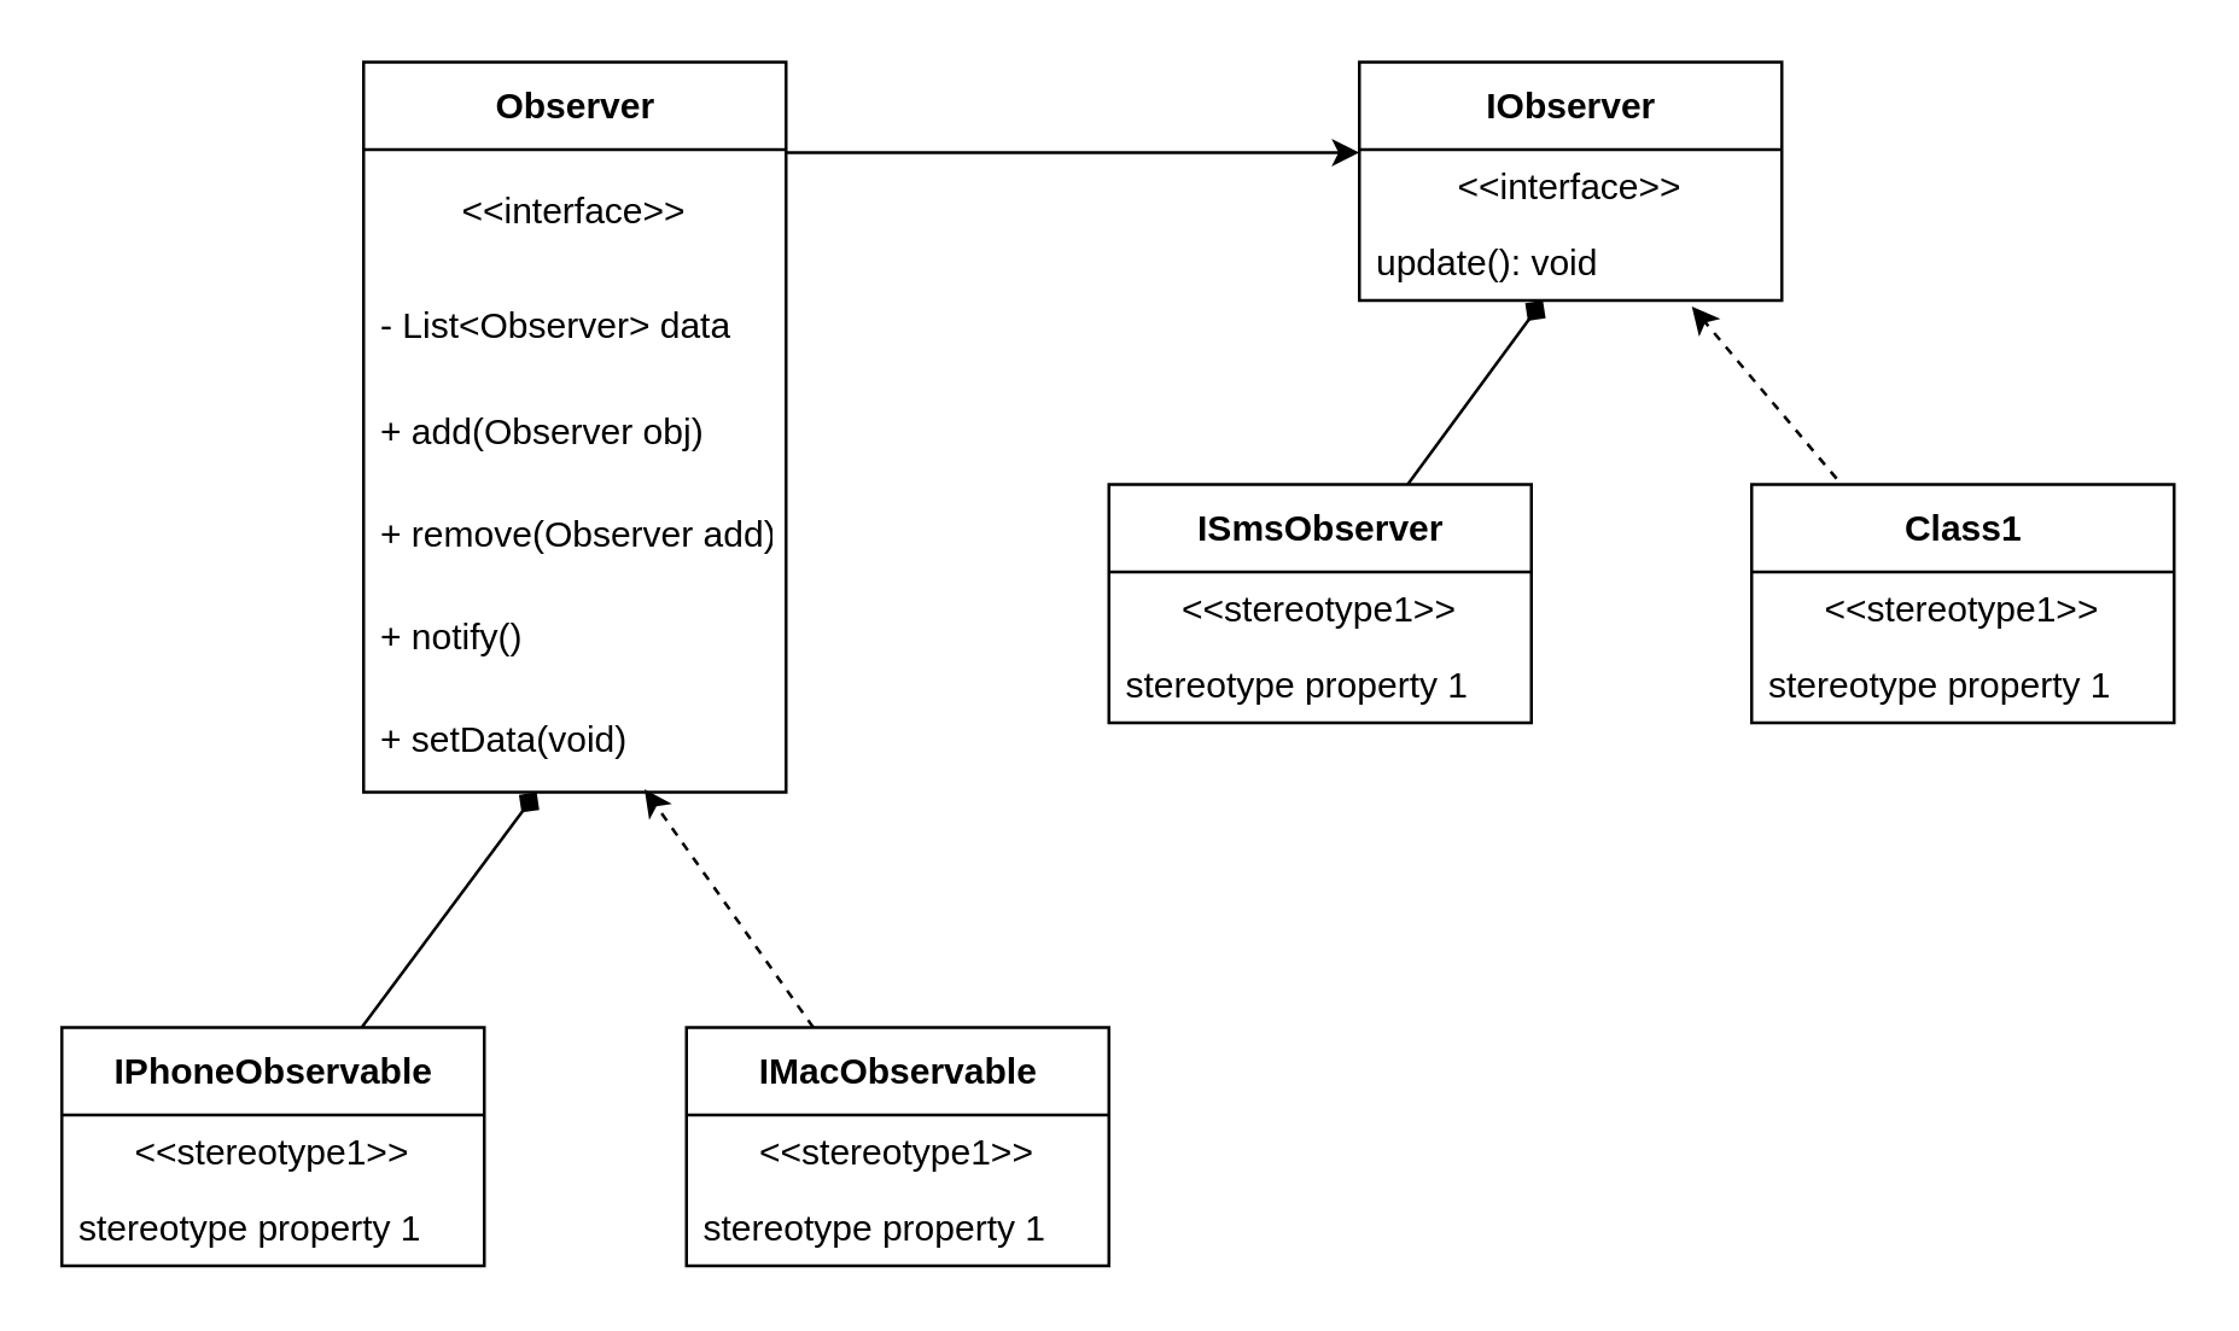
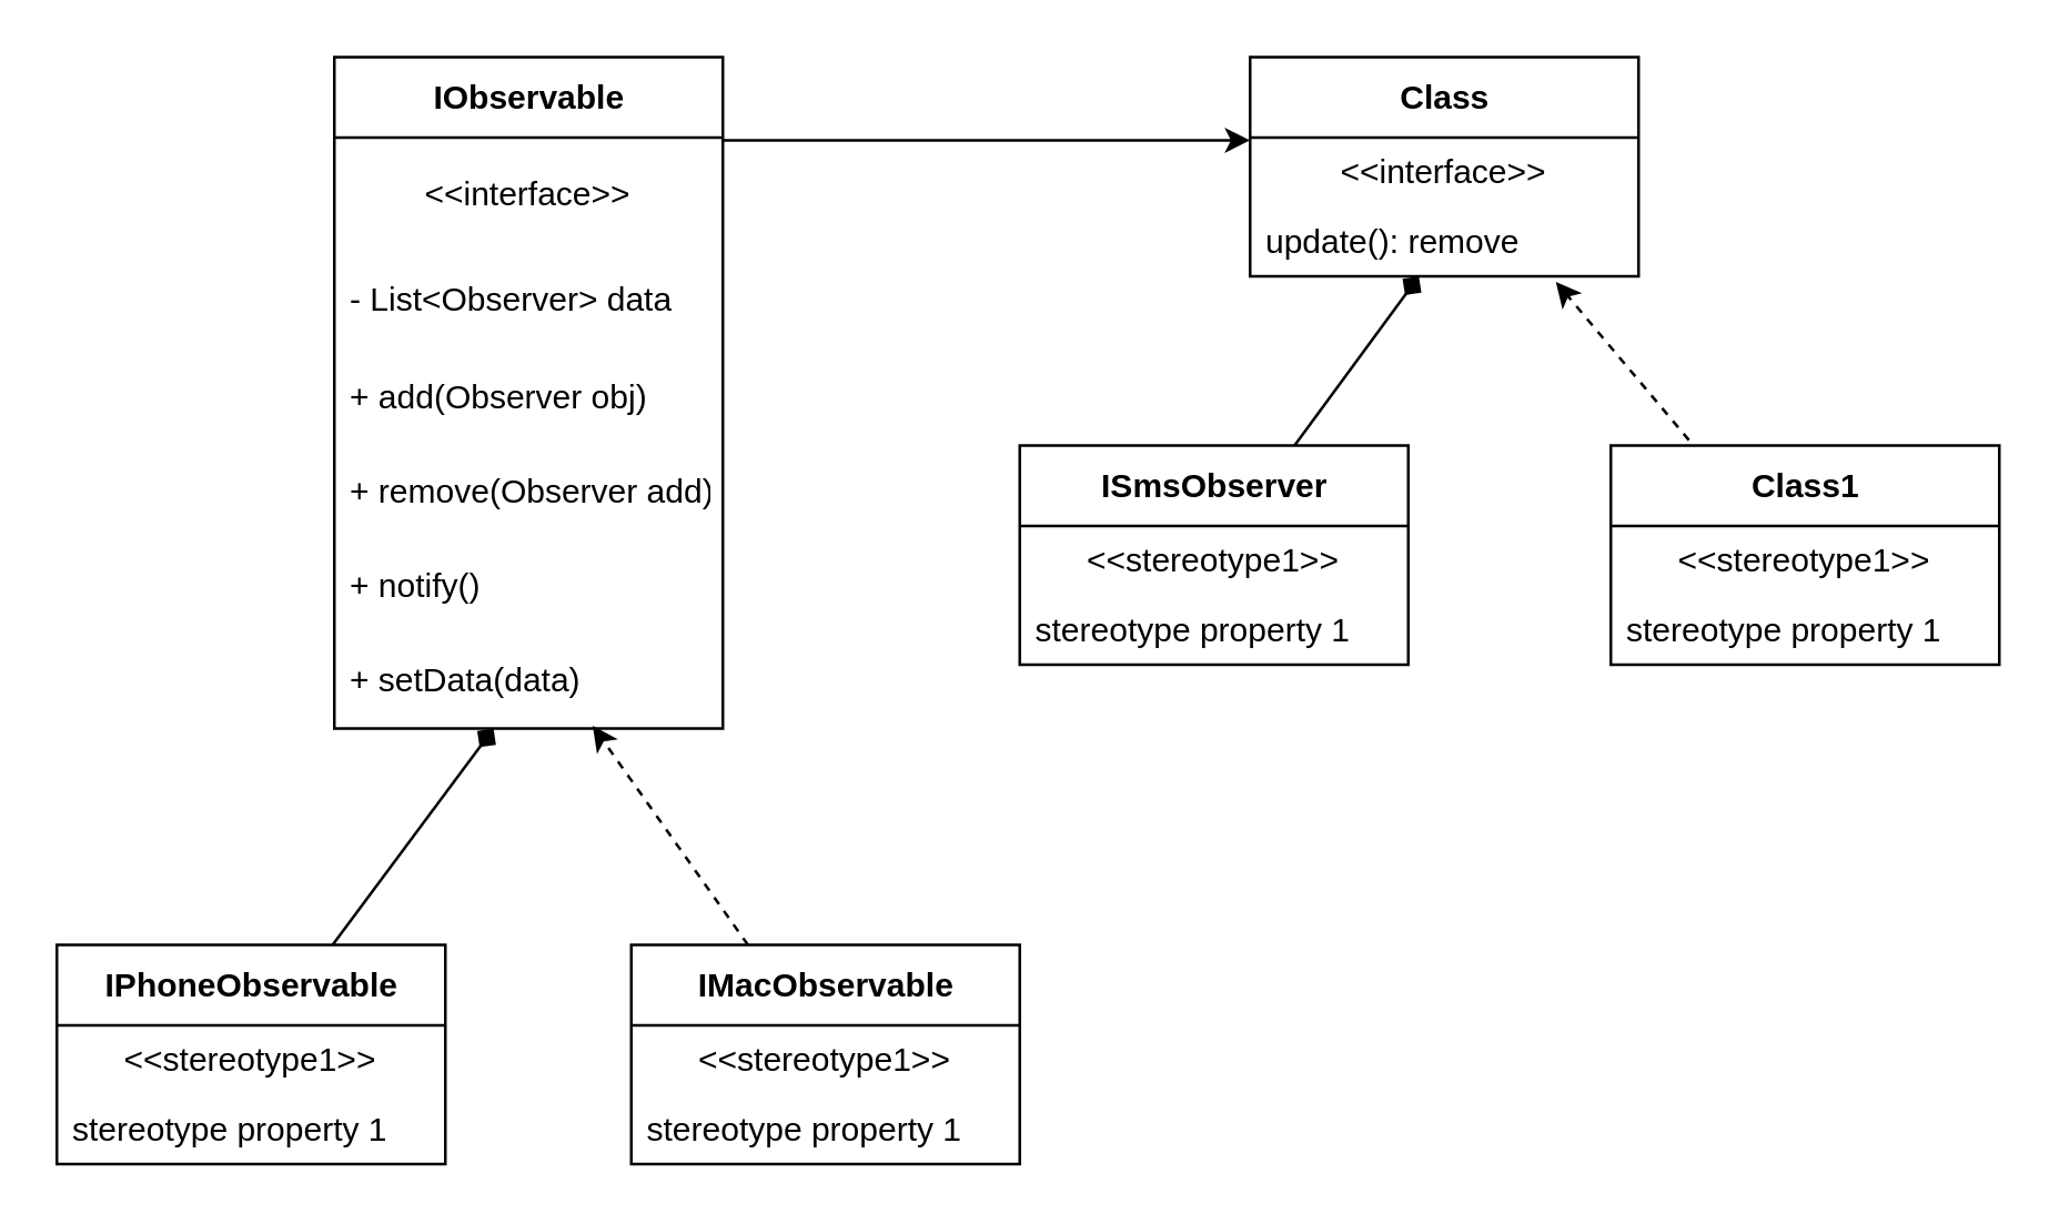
  <mxCell id="0" />
  <mxCell id="1" parent="0" />
- <mxCell id="2" value="Observer" style="swimlane;fontStyle=1;align=center;verticalAlign=middle;childLayout=stackLayout;horizontal=1;startSize=29;horizontalStack=0;resizeParent=1;resizeParentMax=0;resizeLast=0;collapsible=0;marginBottom=0;html=1;" parent="1" vertex="1"><mxGeometry x="120" y="20" width="140" height="242" as="geometry" /></mxCell>
+ <mxCell id="2" value="IObservable" style="swimlane;fontStyle=1;align=center;verticalAlign=middle;childLayout=stackLayout;horizontal=1;startSize=29;horizontalStack=0;resizeParent=1;resizeParentMax=0;resizeLast=0;collapsible=0;marginBottom=0;html=1;" parent="1" vertex="1"><mxGeometry x="120" y="20" width="140" height="242" as="geometry" /></mxCell>
  <mxCell id="3" value="&amp;lt;&amp;lt;interface&amp;gt;&amp;gt;" style="text;html=1;strokeColor=none;fillColor=none;align=center;verticalAlign=middle;spacingLeft=4;spacingRight=4;overflow=hidden;rotatable=0;points=[[0,0.5],[1,0.5]];portConstraint=eastwest;" parent="2" vertex="1"><mxGeometry y="29" width="140" height="41" as="geometry" /></mxCell>
  <mxCell id="4" value="- List&amp;lt;Observer&amp;gt; data" style="text;html=1;strokeColor=none;fillColor=none;align=left;verticalAlign=middle;spacingLeft=4;spacingRight=4;overflow=hidden;rotatable=0;points=[[0,0.5],[1,0.5]];portConstraint=eastwest;" parent="2" vertex="1"><mxGeometry y="70" width="140" height="36" as="geometry" /></mxCell>
  <mxCell id="5" value="+ add(Observer obj)" style="text;html=1;strokeColor=none;fillColor=none;align=left;verticalAlign=middle;spacingLeft=4;spacingRight=4;overflow=hidden;rotatable=0;points=[[0,0.5],[1,0.5]];portConstraint=eastwest;" vertex="1" parent="2"><mxGeometry y="106" width="140" height="34" as="geometry" /></mxCell>
  <mxCell id="6" value="+ remove(Observer add)" style="text;html=1;strokeColor=none;fillColor=none;align=left;verticalAlign=middle;spacingLeft=4;spacingRight=4;overflow=hidden;rotatable=0;points=[[0,0.5],[1,0.5]];portConstraint=eastwest;" vertex="1" parent="2"><mxGeometry y="140" width="140" height="34" as="geometry" /></mxCell>
  <mxCell id="7" value="+ notify()" style="text;html=1;strokeColor=none;fillColor=none;align=left;verticalAlign=middle;spacingLeft=4;spacingRight=4;overflow=hidden;rotatable=0;points=[[0,0.5],[1,0.5]];portConstraint=eastwest;" vertex="1" parent="2"><mxGeometry y="174" width="140" height="34" as="geometry" /></mxCell>
- <mxCell id="8" value="+ setData(void)" style="text;html=1;strokeColor=none;fillColor=none;align=left;verticalAlign=middle;spacingLeft=4;spacingRight=4;overflow=hidden;rotatable=0;points=[[0,0.5],[1,0.5]];portConstraint=eastwest;" vertex="1" parent="2"><mxGeometry y="208" width="140" height="34" as="geometry" /></mxCell>
- <mxCell id="9" value="IObserver" style="swimlane;fontStyle=1;align=center;verticalAlign=middle;childLayout=stackLayout;horizontal=1;startSize=29;horizontalStack=0;resizeParent=1;resizeParentMax=0;resizeLast=0;collapsible=0;marginBottom=0;html=1;" vertex="1" parent="1"><mxGeometry x="450" y="20" width="140" height="79" as="geometry" /></mxCell>
+ <mxCell id="8" value="+ setData(data)" style="text;html=1;strokeColor=none;fillColor=none;align=left;verticalAlign=middle;spacingLeft=4;spacingRight=4;overflow=hidden;rotatable=0;points=[[0,0.5],[1,0.5]];portConstraint=eastwest;" vertex="1" parent="2"><mxGeometry y="208" width="140" height="34" as="geometry" /></mxCell>
+ <mxCell id="9" value="Class" style="swimlane;fontStyle=1;align=center;verticalAlign=middle;childLayout=stackLayout;horizontal=1;startSize=29;horizontalStack=0;resizeParent=1;resizeParentMax=0;resizeLast=0;collapsible=0;marginBottom=0;html=1;" vertex="1" parent="1"><mxGeometry x="450" y="20" width="140" height="79" as="geometry" /></mxCell>
  <mxCell id="10" value="&amp;lt;&amp;lt;interface&amp;gt;&amp;gt;" style="text;html=1;strokeColor=none;fillColor=none;align=center;verticalAlign=middle;spacingLeft=4;spacingRight=4;overflow=hidden;rotatable=0;points=[[0,0.5],[1,0.5]];portConstraint=eastwest;" vertex="1" parent="9"><mxGeometry y="29" width="140" height="25" as="geometry" /></mxCell>
- <mxCell id="11" value="update(): void" style="text;html=1;strokeColor=none;fillColor=none;align=left;verticalAlign=middle;spacingLeft=4;spacingRight=4;overflow=hidden;rotatable=0;points=[[0,0.5],[1,0.5]];portConstraint=eastwest;" vertex="1" parent="9"><mxGeometry y="54" width="140" height="25" as="geometry" /></mxCell>
+ <mxCell id="11" value="update(): remove" style="text;html=1;strokeColor=none;fillColor=none;align=left;verticalAlign=middle;spacingLeft=4;spacingRight=4;overflow=hidden;rotatable=0;points=[[0,0.5],[1,0.5]];portConstraint=eastwest;" vertex="1" parent="9"><mxGeometry y="54" width="140" height="25" as="geometry" /></mxCell>
  <mxCell id="12" value="" style="edgeStyle=none;html=1;endArrow=diamond;" edge="1" parent="1" source="13" target="8"><mxGeometry relative="1" as="geometry" /></mxCell>
  <mxCell id="13" value="IPhoneObservable" style="swimlane;fontStyle=1;align=center;verticalAlign=middle;childLayout=stackLayout;horizontal=1;startSize=29;horizontalStack=0;resizeParent=1;resizeParentMax=0;resizeLast=0;collapsible=0;marginBottom=0;html=1;" vertex="1" parent="1"><mxGeometry x="20" y="340" width="140" height="79" as="geometry" /></mxCell>
  <mxCell id="14" value="&amp;lt;&amp;lt;stereotype1&amp;gt;&amp;gt;" style="text;html=1;strokeColor=none;fillColor=none;align=center;verticalAlign=middle;spacingLeft=4;spacingRight=4;overflow=hidden;rotatable=0;points=[[0,0.5],[1,0.5]];portConstraint=eastwest;" vertex="1" parent="13"><mxGeometry y="29" width="140" height="25" as="geometry" /></mxCell>
  <mxCell id="15" value="stereotype property 1" style="text;html=1;strokeColor=none;fillColor=none;align=left;verticalAlign=middle;spacingLeft=4;spacingRight=4;overflow=hidden;rotatable=0;points=[[0,0.5],[1,0.5]];portConstraint=eastwest;" vertex="1" parent="13"><mxGeometry y="54" width="140" height="25" as="geometry" /></mxCell>
  <mxCell id="16" style="edgeStyle=none;html=1;entryX=0.665;entryY=0.971;entryDx=0;entryDy=0;entryPerimeter=0;dashed=1;" edge="1" parent="1" source="17" target="8"><mxGeometry relative="1" as="geometry"><mxPoint x="220" y="270" as="targetPoint" /></mxGeometry></mxCell>
  <mxCell id="17" value="IMacObservable" style="swimlane;fontStyle=1;align=center;verticalAlign=middle;childLayout=stackLayout;horizontal=1;startSize=29;horizontalStack=0;resizeParent=1;resizeParentMax=0;resizeLast=0;collapsible=0;marginBottom=0;html=1;" vertex="1" parent="1"><mxGeometry x="227" y="340" width="140" height="79" as="geometry" /></mxCell>
  <mxCell id="18" value="&amp;lt;&amp;lt;stereotype1&amp;gt;&amp;gt;" style="text;html=1;strokeColor=none;fillColor=none;align=center;verticalAlign=middle;spacingLeft=4;spacingRight=4;overflow=hidden;rotatable=0;points=[[0,0.5],[1,0.5]];portConstraint=eastwest;" vertex="1" parent="17"><mxGeometry y="29" width="140" height="25" as="geometry" /></mxCell>
  <mxCell id="19" value="stereotype property 1" style="text;html=1;strokeColor=none;fillColor=none;align=left;verticalAlign=middle;spacingLeft=4;spacingRight=4;overflow=hidden;rotatable=0;points=[[0,0.5],[1,0.5]];portConstraint=eastwest;" vertex="1" parent="17"><mxGeometry y="54" width="140" height="25" as="geometry" /></mxCell>
  <mxCell id="20" value="" style="edgeStyle=none;html=1;endArrow=diamond;" edge="1" parent="1" source="21" target="11"><mxGeometry relative="1" as="geometry" /></mxCell>
  <mxCell id="21" value="ISmsObserver" style="swimlane;fontStyle=1;align=center;verticalAlign=middle;childLayout=stackLayout;horizontal=1;startSize=29;horizontalStack=0;resizeParent=1;resizeParentMax=0;resizeLast=0;collapsible=0;marginBottom=0;html=1;" vertex="1" parent="1"><mxGeometry x="367" y="160" width="140" height="79" as="geometry" /></mxCell>
  <mxCell id="22" value="&amp;lt;&amp;lt;stereotype1&amp;gt;&amp;gt;" style="text;html=1;strokeColor=none;fillColor=none;align=center;verticalAlign=middle;spacingLeft=4;spacingRight=4;overflow=hidden;rotatable=0;points=[[0,0.5],[1,0.5]];portConstraint=eastwest;" vertex="1" parent="21"><mxGeometry y="29" width="140" height="25" as="geometry" /></mxCell>
  <mxCell id="23" value="stereotype property 1" style="text;html=1;strokeColor=none;fillColor=none;align=left;verticalAlign=middle;spacingLeft=4;spacingRight=4;overflow=hidden;rotatable=0;points=[[0,0.5],[1,0.5]];portConstraint=eastwest;" vertex="1" parent="21"><mxGeometry y="54" width="140" height="25" as="geometry" /></mxCell>
  <mxCell id="24" value="Class1" style="swimlane;fontStyle=1;align=center;verticalAlign=middle;childLayout=stackLayout;horizontal=1;startSize=29;horizontalStack=0;resizeParent=1;resizeParentMax=0;resizeLast=0;collapsible=0;marginBottom=0;html=1;" vertex="1" parent="1"><mxGeometry x="580" y="160" width="140" height="79" as="geometry" /></mxCell>
  <mxCell id="25" value="&amp;lt;&amp;lt;stereotype1&amp;gt;&amp;gt;" style="text;html=1;strokeColor=none;fillColor=none;align=center;verticalAlign=middle;spacingLeft=4;spacingRight=4;overflow=hidden;rotatable=0;points=[[0,0.5],[1,0.5]];portConstraint=eastwest;" vertex="1" parent="24"><mxGeometry y="29" width="140" height="25" as="geometry" /></mxCell>
  <mxCell id="26" value="stereotype property 1" style="text;html=1;strokeColor=none;fillColor=none;align=left;verticalAlign=middle;spacingLeft=4;spacingRight=4;overflow=hidden;rotatable=0;points=[[0,0.5],[1,0.5]];portConstraint=eastwest;" vertex="1" parent="24"><mxGeometry y="54" width="140" height="25" as="geometry" /></mxCell>
  <mxCell id="27" value="" style="edgeStyle=none;html=1;exitX=0.201;exitY=-0.025;exitDx=0;exitDy=0;entryX=0.787;entryY=1.08;entryDx=0;entryDy=0;entryPerimeter=0;exitPerimeter=0;dashed=1;" edge="1" parent="1" source="24" target="11"><mxGeometry relative="1" as="geometry"><mxPoint x="476.013" y="170" as="sourcePoint" /><mxPoint x="520.819" y="109" as="targetPoint" /><Array as="points" /></mxGeometry></mxCell>
  <mxCell id="28" value="" style="endArrow=classic;html=1;" edge="1" parent="1"><mxGeometry width="50" height="50" relative="1" as="geometry"><mxPoint x="260" y="50" as="sourcePoint" /><mxPoint x="450" y="50" as="targetPoint" /></mxGeometry></mxCell>
